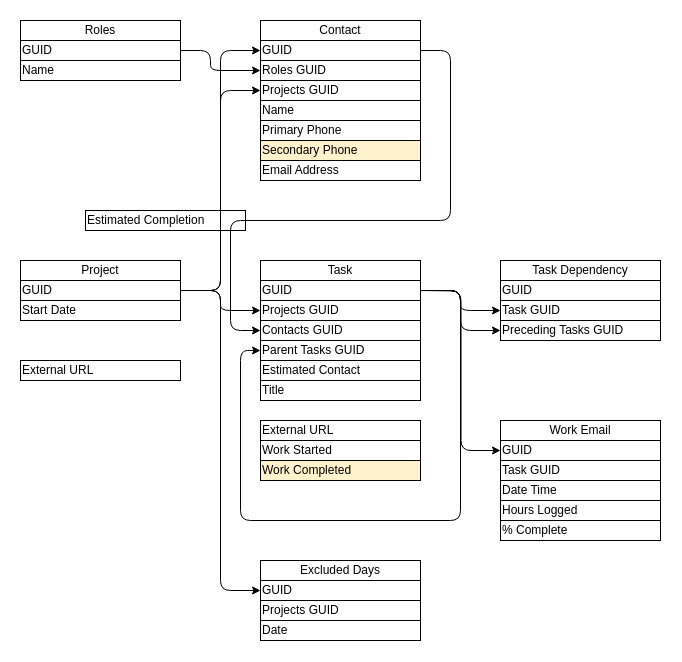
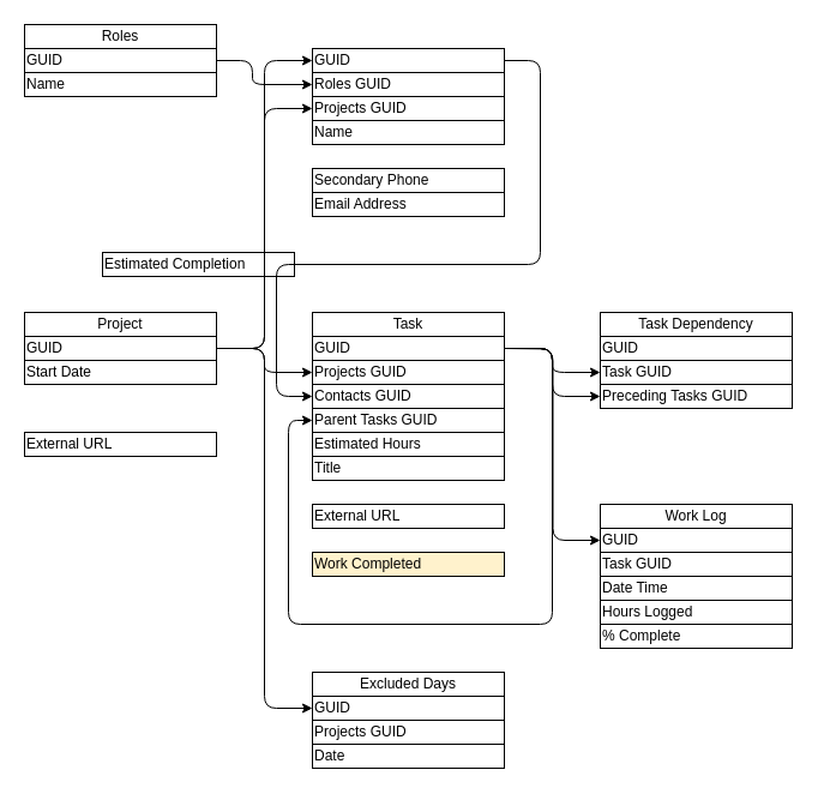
  <mxCell id="0" />
  <mxCell id="1" parent="0" />
  <mxCell id="2" value="Project" style="rounded=0;whiteSpace=wrap;html=1;" vertex="1" parent="1"><mxGeometry x="20" y="260" width="160" height="20" as="geometry" /></mxCell>
- <mxCell id="3" value="Contact" style="rounded=0;whiteSpace=wrap;html=1;" vertex="1" parent="1"><mxGeometry x="260" y="20" width="160" height="20" as="geometry" /></mxCell>
  <mxCell id="4" value="Task" style="rounded=0;whiteSpace=wrap;html=1;" vertex="1" parent="1"><mxGeometry x="260" y="260" width="160" height="20" as="geometry" /></mxCell>
  <mxCell id="5" value="Title" style="rounded=0;whiteSpace=wrap;html=1;align=left;" vertex="1" parent="1"><mxGeometry x="260" y="380" width="160" height="20" as="geometry" /></mxCell>
  <mxCell id="6" value="Parent Tasks GUID" style="rounded=0;whiteSpace=wrap;html=1;align=left;" vertex="1" parent="1"><mxGeometry x="260" y="340" width="160" height="20" as="geometry" /></mxCell>
- <mxCell id="7" value="Estimated Contact" style="rounded=0;whiteSpace=wrap;html=1;align=left;" vertex="1" parent="1"><mxGeometry x="260" y="360" width="160" height="20" as="geometry" /></mxCell>
+ <mxCell id="7" value="Estimated Hours" style="rounded=0;whiteSpace=wrap;html=1;align=left;" vertex="1" parent="1"><mxGeometry x="260" y="360" width="160" height="20" as="geometry" /></mxCell>
  <mxCell id="8" value="Task Dependency" style="rounded=0;whiteSpace=wrap;html=1;" vertex="1" parent="1"><mxGeometry x="500" y="260" width="160" height="20" as="geometry" /></mxCell>
  <mxCell id="9" value="Task GUID" style="rounded=0;whiteSpace=wrap;html=1;align=left;" vertex="1" parent="1"><mxGeometry x="500" y="300" width="160" height="20" as="geometry" /></mxCell>
  <mxCell id="10" value="Start Date" style="rounded=0;whiteSpace=wrap;html=1;align=left;" vertex="1" parent="1"><mxGeometry x="20" y="300" width="160" height="20" as="geometry" /></mxCell>
  <mxCell id="11" value="Excluded Days" style="rounded=0;whiteSpace=wrap;html=1;" vertex="1" parent="1"><mxGeometry x="260" y="560" width="160" height="20" as="geometry" /></mxCell>
- <mxCell id="12" value="Work Email" style="rounded=0;whiteSpace=wrap;html=1;" vertex="1" parent="1"><mxGeometry x="500" y="420" width="160" height="20" as="geometry" /></mxCell>
+ <mxCell id="12" value="Work Log" style="rounded=0;whiteSpace=wrap;html=1;" vertex="1" parent="1"><mxGeometry x="500" y="420" width="160" height="20" as="geometry" /></mxCell>
  <mxCell id="13" value="GUID" style="rounded=0;whiteSpace=wrap;html=1;align=left;" vertex="1" parent="1"><mxGeometry x="500" y="440" width="160" height="20" as="geometry" /></mxCell>
  <mxCell id="14" value="Task GUID" style="rounded=0;whiteSpace=wrap;html=1;align=left;" vertex="1" parent="1"><mxGeometry x="500" y="460" width="160" height="20" as="geometry" /></mxCell>
  <mxCell id="15" value="Estimated Completion" style="rounded=0;whiteSpace=wrap;html=1;align=left;" vertex="1" parent="1"><mxGeometry x="85" y="210" width="160" height="20" as="geometry" /></mxCell>
  <mxCell id="16" value="Projects GUID" style="rounded=0;whiteSpace=wrap;html=1;align=left;" vertex="1" parent="1"><mxGeometry x="260" y="300" width="160" height="20" as="geometry" /></mxCell>
  <mxCell id="17" value="Preceding Tasks GUID" style="rounded=0;whiteSpace=wrap;html=1;align=left;" vertex="1" parent="1"><mxGeometry x="500" y="320" width="160" height="20" as="geometry" /></mxCell>
  <mxCell id="18" value="GUID" style="rounded=0;whiteSpace=wrap;html=1;align=left;" vertex="1" parent="1"><mxGeometry x="500" y="280" width="160" height="20" as="geometry" /></mxCell>
  <mxCell id="19" value="GUID" style="rounded=0;whiteSpace=wrap;html=1;align=left;" vertex="1" parent="1"><mxGeometry x="260" y="280" width="160" height="20" as="geometry" /></mxCell>
  <mxCell id="20" value="GUID" style="rounded=0;whiteSpace=wrap;html=1;align=left;" vertex="1" parent="1"><mxGeometry x="20" y="280" width="160" height="20" as="geometry" /></mxCell>
  <mxCell id="21" value="GUID" style="rounded=0;whiteSpace=wrap;html=1;align=left;" vertex="1" parent="1"><mxGeometry x="260" y="40" width="160" height="20" as="geometry" /></mxCell>
  <mxCell id="22" value="GUID" style="rounded=0;whiteSpace=wrap;html=1;align=left;" vertex="1" parent="1"><mxGeometry x="260" y="580" width="160" height="20" as="geometry" /></mxCell>
  <mxCell id="23" value="Date" style="rounded=0;whiteSpace=wrap;html=1;align=left;" vertex="1" parent="1"><mxGeometry x="260" y="620" width="160" height="20" as="geometry" /></mxCell>
  <mxCell id="24" value="Name" style="rounded=0;whiteSpace=wrap;html=1;align=left;" vertex="1" parent="1"><mxGeometry x="260" y="100" width="160" height="20" as="geometry" /></mxCell>
  <mxCell id="25" value="Roles GUID" style="rounded=0;whiteSpace=wrap;html=1;align=left;" vertex="1" parent="1"><mxGeometry x="260" y="60" width="160" height="20" as="geometry" /></mxCell>
  <mxCell id="26" value="Roles" style="rounded=0;whiteSpace=wrap;html=1;" vertex="1" parent="1"><mxGeometry x="20" y="20" width="160" height="20" as="geometry" /></mxCell>
  <mxCell id="27" value="GUID" style="rounded=0;whiteSpace=wrap;html=1;align=left;" vertex="1" parent="1"><mxGeometry x="20" y="40" width="160" height="20" as="geometry" /></mxCell>
  <mxCell id="28" value="Name" style="rounded=0;whiteSpace=wrap;html=1;align=left;" vertex="1" parent="1"><mxGeometry x="20" y="60" width="160" height="20" as="geometry" /></mxCell>
- <mxCell id="29" value="Primary Phone" style="rounded=0;whiteSpace=wrap;html=1;align=left;" vertex="1" parent="1"><mxGeometry x="260" y="120" width="160" height="20" as="geometry" /></mxCell>
- <mxCell id="30" value="Secondary Phone" style="rounded=0;whiteSpace=wrap;html=1;align=left;fillColor=#fff2cc;" vertex="1" parent="1"><mxGeometry x="260" y="140" width="160" height="20" as="geometry" /></mxCell>
+ <mxCell id="30" value="Secondary Phone" style="rounded=0;whiteSpace=wrap;html=1;align=left;" vertex="1" parent="1"><mxGeometry x="260" y="140" width="160" height="20" as="geometry" /></mxCell>
  <mxCell id="31" value="Email Address" style="rounded=0;whiteSpace=wrap;html=1;align=left;" vertex="1" parent="1"><mxGeometry x="260" y="160" width="160" height="20" as="geometry" /></mxCell>
  <mxCell id="32" value="Projects GUID" style="rounded=0;whiteSpace=wrap;html=1;align=left;" vertex="1" parent="1"><mxGeometry x="260" y="600" width="160" height="20" as="geometry" /></mxCell>
  <mxCell id="33" value="" style="endArrow=classic;html=1;exitX=1;exitY=0.5;exitDx=0;exitDy=0;entryX=0;entryY=0.5;entryDx=0;entryDy=0;edgeStyle=orthogonalEdgeStyle;" edge="1" parent="1" source="20" target="22"><mxGeometry width="50" height="50" relative="1" as="geometry"><mxPoint x="40" y="300" as="sourcePoint" /><mxPoint x="90" y="250" as="targetPoint" /></mxGeometry></mxCell>
  <mxCell id="34" value="Projects GUID" style="rounded=0;whiteSpace=wrap;html=1;align=left;" vertex="1" parent="1"><mxGeometry x="260" y="80" width="160" height="20" as="geometry" /></mxCell>
  <mxCell id="35" value="" style="endArrow=classic;html=1;exitX=1;exitY=0.5;exitDx=0;exitDy=0;entryX=0;entryY=0.5;entryDx=0;entryDy=0;edgeStyle=orthogonalEdgeStyle;" edge="1" parent="1" source="20" target="21"><mxGeometry width="50" height="50" relative="1" as="geometry"><mxPoint x="360" y="300" as="sourcePoint" /><mxPoint x="410" y="250" as="targetPoint" /></mxGeometry></mxCell>
  <mxCell id="36" value="" style="endArrow=classic;html=1;exitX=1;exitY=0.5;exitDx=0;exitDy=0;entryX=0;entryY=0.5;entryDx=0;entryDy=0;edgeStyle=orthogonalEdgeStyle;" edge="1" parent="1" source="20" target="16"><mxGeometry width="50" height="50" relative="1" as="geometry"><mxPoint x="360" y="300" as="sourcePoint" /><mxPoint x="410" y="250" as="targetPoint" /></mxGeometry></mxCell>
  <mxCell id="37" value="" style="endArrow=classic;html=1;entryX=0;entryY=0.5;entryDx=0;entryDy=0;exitX=1;exitY=0.5;exitDx=0;exitDy=0;edgeStyle=orthogonalEdgeStyle;" edge="1" parent="1" source="19" target="9"><mxGeometry width="50" height="50" relative="1" as="geometry"><mxPoint x="360" y="300" as="sourcePoint" /><mxPoint x="410" y="250" as="targetPoint" /></mxGeometry></mxCell>
  <mxCell id="38" value="" style="endArrow=classic;html=1;entryX=0;entryY=0.5;entryDx=0;entryDy=0;exitX=1;exitY=0.5;exitDx=0;exitDy=0;edgeStyle=orthogonalEdgeStyle;" edge="1" parent="1" source="19" target="17"><mxGeometry width="50" height="50" relative="1" as="geometry"><mxPoint x="360" y="300" as="sourcePoint" /><mxPoint x="410" y="250" as="targetPoint" /></mxGeometry></mxCell>
  <mxCell id="39" value="" style="endArrow=classic;html=1;entryX=0;entryY=0.5;entryDx=0;entryDy=0;edgeStyle=orthogonalEdgeStyle;" edge="1" parent="1" target="13"><mxGeometry width="50" height="50" relative="1" as="geometry"><mxPoint x="420" y="290" as="sourcePoint" /><mxPoint x="460" y="420" as="targetPoint" /></mxGeometry></mxCell>
  <mxCell id="40" value="Date Time" style="rounded=0;whiteSpace=wrap;html=1;align=left;" vertex="1" parent="1"><mxGeometry x="500" y="480" width="160" height="20" as="geometry" /></mxCell>
  <mxCell id="41" value="Hours Logged" style="rounded=0;whiteSpace=wrap;html=1;align=left;" vertex="1" parent="1"><mxGeometry x="500" y="500" width="160" height="20" as="geometry" /></mxCell>
  <mxCell id="42" value="% Complete" style="rounded=0;whiteSpace=wrap;html=1;align=left;" vertex="1" parent="1"><mxGeometry x="500" y="520" width="160" height="20" as="geometry" /></mxCell>
  <mxCell id="43" value="" style="endArrow=classic;html=1;entryX=0;entryY=0.5;entryDx=0;entryDy=0;exitX=1;exitY=0.5;exitDx=0;exitDy=0;edgeStyle=orthogonalEdgeStyle;" edge="1" parent="1" source="27" target="25"><mxGeometry width="50" height="50" relative="1" as="geometry"><mxPoint x="360" y="280" as="sourcePoint" /><mxPoint x="410" y="230" as="targetPoint" /><Array as="points"><mxPoint x="210" y="50" /><mxPoint x="210" y="70" /></Array></mxGeometry></mxCell>
  <mxCell id="44" value="" style="endArrow=classic;html=1;entryX=0;entryY=0.5;entryDx=0;entryDy=0;edgeStyle=orthogonalEdgeStyle;" edge="1" parent="1" target="34"><mxGeometry width="50" height="50" relative="1" as="geometry"><mxPoint x="180" y="290" as="sourcePoint" /><mxPoint x="410" y="250" as="targetPoint" /><Array as="points"><mxPoint x="220" y="290" /><mxPoint x="220" y="90" /></Array></mxGeometry></mxCell>
  <mxCell id="45" value="" style="endArrow=classic;html=1;exitX=1;exitY=0.5;exitDx=0;exitDy=0;entryX=0;entryY=0.5;entryDx=0;entryDy=0;edgeStyle=orthogonalEdgeStyle;" edge="1" parent="1" source="21" target="46"><mxGeometry width="50" height="50" relative="1" as="geometry"><mxPoint x="640" y="160" as="sourcePoint" /><mxPoint x="860" y="20" as="targetPoint" /><Array as="points"><mxPoint x="450" y="50" /><mxPoint x="450" y="220" /><mxPoint x="230" y="220" /><mxPoint x="230" y="330" /></Array></mxGeometry></mxCell>
  <mxCell id="46" value="Contacts GUID" style="rounded=0;whiteSpace=wrap;html=1;align=left;" vertex="1" parent="1"><mxGeometry x="260" y="320" width="160" height="20" as="geometry" /></mxCell>
  <mxCell id="47" value="" style="endArrow=classic;html=1;entryX=0;entryY=0.5;entryDx=0;entryDy=0;edgeStyle=orthogonalEdgeStyle;" edge="1" parent="1" target="6"><mxGeometry width="50" height="50" relative="1" as="geometry"><mxPoint x="420" y="290" as="sourcePoint" /><mxPoint x="360" y="250" as="targetPoint" /><Array as="points"><mxPoint x="460" y="290" /><mxPoint x="460" y="520" /><mxPoint x="240" y="520" /><mxPoint x="240" y="350" /></Array></mxGeometry></mxCell>
  <mxCell id="48" value="External URL" style="rounded=0;whiteSpace=wrap;html=1;align=left;" vertex="1" parent="1"><mxGeometry x="260" y="420" width="160" height="20" as="geometry" /></mxCell>
  <mxCell id="49" value="External URL" style="rounded=0;whiteSpace=wrap;html=1;align=left;" vertex="1" parent="1"><mxGeometry x="20" y="360" width="160" height="20" as="geometry" /></mxCell>
- <mxCell id="50" value="Work Started" style="rounded=0;whiteSpace=wrap;html=1;align=left;" vertex="1" parent="1"><mxGeometry x="260" y="440" width="160" height="20" as="geometry" /></mxCell>
  <mxCell id="51" value="Work Completed" style="rounded=0;whiteSpace=wrap;html=1;align=left;fillColor=#fff2cc;" vertex="1" parent="1"><mxGeometry x="260" y="460" width="160" height="20" as="geometry" /></mxCell>
